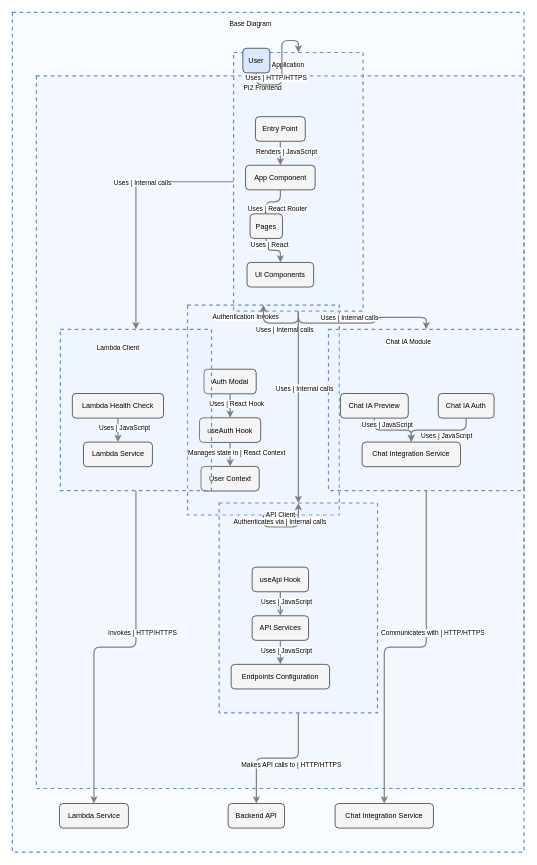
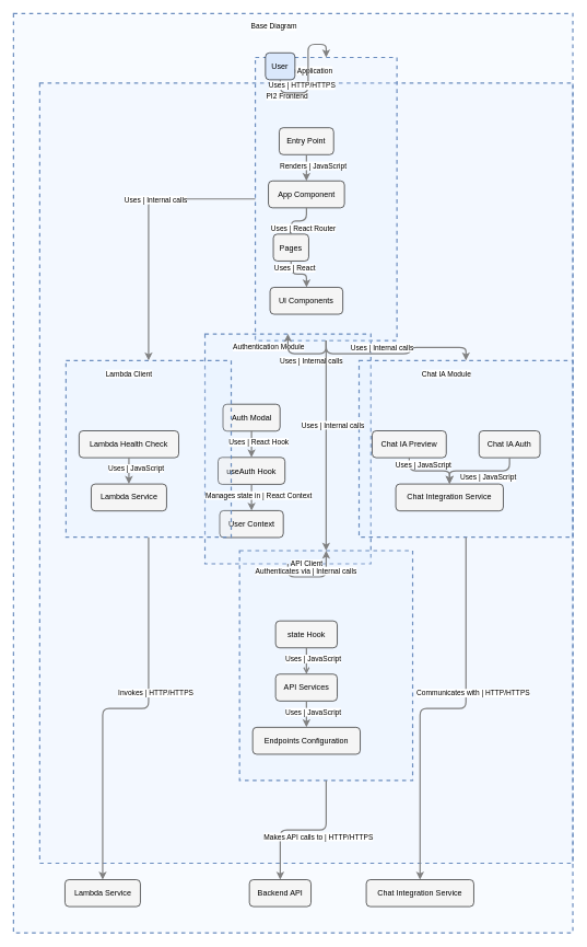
  <mxCell id="0" />
  <mxCell id="1" parent="0" />
  <mxCell id="2" value="" style="html=1;whiteSpace=wrap;container=1;fillColor=#dae8fc;strokeColor=#6c8ebf;dashed=1;fillOpacity=20;strokeWidth=2;containerType=none;recursiveResize=0;movable=1;resizable=1;autosize=0;dropTarget=0" vertex="1" parent="12"><mxGeometry x="328.75" y="-39" width="216" height="431" as="geometry" /></mxCell>
  <mxCell id="3" value="Web Application" style="edgeLabel;html=1;align=center;verticalAlign=middle;resizable=0;labelBackgroundColor=white;spacing=5" vertex="1" parent="12"><mxGeometry x="336.75" y="-31" width="140" height="24" as="geometry" /></mxCell>
  <mxCell id="4" value="" style="html=1;whiteSpace=wrap;container=1;fillColor=#dae8fc;strokeColor=#6c8ebf;dashed=1;fillOpacity=20;strokeWidth=2;containerType=none;recursiveResize=0;movable=1;resizable=1;autosize=0;dropTarget=0" vertex="1" parent="12"><mxGeometry x="252" y="382" width="253" height="350" as="geometry" /></mxCell>
- <mxCell id="5" value="Authentication Invokes" style="edgeLabel;html=1;align=center;verticalAlign=middle;resizable=0;labelBackgroundColor=white;spacing=5" vertex="1" parent="12"><mxGeometry x="260" y="390" width="177" height="24" as="geometry" /></mxCell>
+ <mxCell id="5" value="Authentication Module" style="edgeLabel;html=1;align=center;verticalAlign=middle;resizable=0;labelBackgroundColor=white;spacing=5" vertex="1" parent="12"><mxGeometry x="260" y="390" width="177" height="24" as="geometry" /></mxCell>
  <mxCell id="6" value="" style="html=1;whiteSpace=wrap;container=1;fillColor=#dae8fc;strokeColor=#6c8ebf;dashed=1;fillOpacity=20;strokeWidth=2;containerType=none;recursiveResize=0;movable=1;resizable=1;autosize=0;dropTarget=0" vertex="1" parent="12"><mxGeometry x="304.75" y="712" width="264" height="350" as="geometry" /></mxCell>
  <mxCell id="7" value="API Client" style="edgeLabel;html=1;align=center;verticalAlign=middle;resizable=0;labelBackgroundColor=white;spacing=5" vertex="1" parent="12"><mxGeometry x="312.75" y="720" width="188" height="24" as="geometry" /></mxCell>
  <mxCell id="8" value="" style="html=1;whiteSpace=wrap;container=1;fillColor=#dae8fc;strokeColor=#6c8ebf;dashed=1;fillOpacity=20;strokeWidth=2;containerType=none;recursiveResize=0;movable=1;resizable=1;autosize=0;dropTarget=0" vertex="1" parent="12"><mxGeometry x="487" y="422.5" width="326" height="269" as="geometry" /></mxCell>
  <mxCell id="9" value="Chat IA Module" style="edgeLabel;html=1;align=center;verticalAlign=middle;resizable=0;labelBackgroundColor=white;spacing=5" vertex="1" parent="12"><mxGeometry x="495" y="430.5" width="250" height="24" as="geometry" /></mxCell>
  <mxCell id="10" value="" style="html=1;whiteSpace=wrap;container=1;fillColor=#dae8fc;strokeColor=#6c8ebf;dashed=1;fillOpacity=20;strokeWidth=2;containerType=none;recursiveResize=0;movable=1;resizable=1;autosize=0;dropTarget=0" vertex="1" parent="12"><mxGeometry x="40" y="422.5" width="252" height="269" as="geometry" /></mxCell>
- <mxCell id="11" value="Lambda Client" style="edgeLabel;html=1;align=center;verticalAlign=middle;resizable=0;labelBackgroundColor=white;spacing=5" vertex="1" parent="12"><mxGeometry x="48" y="440.5" width="176" height="24" as="geometry" /></mxCell>
+ <mxCell id="11" value="Lambda Client" style="edgeLabel;html=1;align=center;verticalAlign=middle;resizable=0;labelBackgroundColor=white;spacing=5" vertex="1" parent="12"><mxGeometry x="48" y="430.5" width="176" height="24" as="geometry" /></mxCell>
  <mxCell id="12" value="" style="html=1;whiteSpace=wrap;container=1;fillColor=#dae8fc;strokeColor=#6c8ebf;dashed=1;fillOpacity=20;strokeWidth=2;containerType=none;recursiveResize=0;movable=1;resizable=1;autosize=0;dropTarget=0" vertex="1" parent="14"><mxGeometry x="40" y="106" width="813" height="1188" as="geometry" /></mxCell>
  <mxCell id="13" value="PI2 Frontend" style="edgeLabel;html=1;align=center;verticalAlign=middle;resizable=0;labelBackgroundColor=white;spacing=5" vertex="1" parent="14"><mxGeometry x="48" y="114" width="737" height="24" as="geometry" /></mxCell>
  <mxCell id="14" value="" style="html=1;whiteSpace=wrap;container=1;fillColor=#dae8fc;strokeColor=#6c8ebf;dashed=1;fillOpacity=20;strokeWidth=2;containerType=none;recursiveResize=0;movable=1;resizable=1;autosize=0;dropTarget=0" vertex="1" parent="1"><mxGeometry x="20" y="20" width="853" height="1400" as="geometry" /></mxCell>
  <mxCell id="15" value="Base Diagram" style="edgeLabel;html=1;align=center;verticalAlign=middle;resizable=0;labelBackgroundColor=white;spacing=5" vertex="1" parent="1"><mxGeometry x="28" y="28" width="777" height="24" as="geometry" /></mxCell>
  <mxCell id="16" value="User" style="rounded=1;whiteSpace=wrap;html=1;fillColor=#dae8fc;" vertex="1" parent="14"><mxGeometry x="384.25" y="60" width="45" height="41" as="geometry" /></mxCell>
  <mxCell id="17" value="Backend API" style="rounded=1;whiteSpace=wrap;html=1;fillColor=#f5f5f5" vertex="1" parent="14"><mxGeometry x="359.75" y="1319" width="94" height="41" as="geometry" /></mxCell>
  <mxCell id="18" value="Chat Integration Service" style="rounded=1;whiteSpace=wrap;html=1;fillColor=#f5f5f5" vertex="1" parent="14"><mxGeometry x="538" y="1319" width="164" height="41" as="geometry" /></mxCell>
  <mxCell id="19" value="Lambda Service" style="rounded=1;whiteSpace=wrap;html=1;fillColor=#f5f5f5" vertex="1" parent="14"><mxGeometry x="78.5" y="1319" width="115" height="41" as="geometry" /></mxCell>
  <mxCell id="20" value="App Component" style="rounded=1;whiteSpace=wrap;html=1;fillColor=#f5f5f5" vertex="1" parent="2"><mxGeometry x="20" y="188" width="116" height="41" as="geometry" /></mxCell>
  <mxCell id="21" value="Entry Point" style="rounded=1;whiteSpace=wrap;html=1;fillColor=#f5f5f5" vertex="1" parent="2"><mxGeometry x="36.5" y="107" width="83" height="41" as="geometry" /></mxCell>
  <mxCell id="22" value="Pages" style="rounded=1;whiteSpace=wrap;html=1;fillColor=#f5f5f5" vertex="1" parent="2"><mxGeometry x="27.5" y="269" width="54" height="41" as="geometry" /></mxCell>
  <mxCell id="23" value="UI Components" style="rounded=1;whiteSpace=wrap;html=1;fillColor=#f5f5f5" vertex="1" parent="2"><mxGeometry x="22.5" y="350" width="111" height="41" as="geometry" /></mxCell>
  <mxCell id="24" value="Auth Modal" style="rounded=1;whiteSpace=wrap;html=1;fillColor=#f5f5f5" vertex="1" parent="4"><mxGeometry x="27.5" y="107" width="87" height="41" as="geometry" /></mxCell>
  <mxCell id="25" value="useAuth Hook" style="rounded=1;whiteSpace=wrap;html=1;fillColor=#f5f5f5" vertex="1" parent="4"><mxGeometry x="20" y="188" width="102" height="41" as="geometry" /></mxCell>
  <mxCell id="26" value="User Context" style="rounded=1;whiteSpace=wrap;html=1;fillColor=#f5f5f5" vertex="1" parent="4"><mxGeometry x="22.5" y="269" width="97" height="41" as="geometry" /></mxCell>
  <mxCell id="27" value="API Services" style="rounded=1;whiteSpace=wrap;html=1;fillColor=#f5f5f5" vertex="1" parent="6"><mxGeometry x="55" y="188" width="94" height="41" as="geometry" /></mxCell>
  <mxCell id="28" value="Endpoints Configuration" style="rounded=1;whiteSpace=wrap;html=1;fillColor=#f5f5f5" vertex="1" parent="6"><mxGeometry x="20" y="269" width="164" height="41" as="geometry" /></mxCell>
- <mxCell id="29" value="useApi Hook" style="rounded=1;whiteSpace=wrap;html=1;fillColor=#f5f5f5" vertex="1" parent="6"><mxGeometry x="55" y="107" width="94" height="41" as="geometry" /></mxCell>
+ <mxCell id="29" value="state Hook" style="rounded=1;whiteSpace=wrap;html=1;fillColor=#f5f5f5" vertex="1" parent="6"><mxGeometry x="55" y="107" width="94" height="41" as="geometry" /></mxCell>
  <mxCell id="30" value="Chat IA Auth" style="rounded=1;whiteSpace=wrap;html=1;fillColor=#f5f5f5" vertex="1" parent="8"><mxGeometry x="183" y="107" width="93" height="41" as="geometry" /></mxCell>
  <mxCell id="31" value="Chat IA Preview" style="rounded=1;whiteSpace=wrap;html=1;fillColor=#f5f5f5" vertex="1" parent="8"><mxGeometry x="20" y="107" width="113" height="41" as="geometry" /></mxCell>
  <mxCell id="32" value="Chat Integration Service" style="rounded=1;whiteSpace=wrap;html=1;fillColor=#f5f5f5" vertex="1" parent="8"><mxGeometry x="56" y="188" width="164" height="41" as="geometry" /></mxCell>
  <mxCell id="33" value="Lambda Service" style="rounded=1;whiteSpace=wrap;html=1;fillColor=#f5f5f5" vertex="1" parent="10"><mxGeometry x="38.5" y="188" width="115" height="41" as="geometry" /></mxCell>
  <mxCell id="34" value="Lambda Health Check" style="rounded=1;whiteSpace=wrap;html=1;fillColor=#f5f5f5" vertex="1" parent="10"><mxGeometry x="20" y="107" width="152" height="41" as="geometry" /></mxCell>
  <mxCell id="35" style="edgeStyle=orthogonalEdgeStyle;rounded=1;orthogonalLoop=1;jettySize=auto;html=1;strokeColor=#808080;strokeWidth=2;jumpStyle=arc;jumpSize=10;spacing=15;labelBackgroundColor=white;labelBorderColor=none" edge="1" parent="1" source="21" target="20"><mxGeometry relative="1" as="geometry" /></mxCell>
  <mxCell id="36" value="Renders | JavaScript" style="edgeLabel;html=1;align=center;verticalAlign=middle;resizable=0;points=[];" vertex="1" connectable="0" parent="35"><mxGeometry x="-0.2" y="10" relative="1" as="geometry"><mxPoint as="offset" /></mxGeometry></mxCell>
  <mxCell id="37" style="edgeStyle=orthogonalEdgeStyle;rounded=1;orthogonalLoop=1;jettySize=auto;html=1;strokeColor=#808080;strokeWidth=2;jumpStyle=arc;jumpSize=10;spacing=15;labelBackgroundColor=white;labelBorderColor=none;endArrow=none;" edge="1" parent="1" source="20" target="22"><mxGeometry relative="1" as="geometry" /></mxCell>
  <mxCell id="38" value="Uses | React Router" style="edgeLabel;html=1;align=center;verticalAlign=middle;resizable=0;points=[];" vertex="1" connectable="0" parent="37"><mxGeometry x="-0.2" y="10" relative="1" as="geometry"><mxPoint as="offset" /></mxGeometry></mxCell>
  <mxCell id="39" style="edgeStyle=orthogonalEdgeStyle;rounded=1;orthogonalLoop=1;jettySize=auto;html=1;strokeColor=#808080;strokeWidth=2;jumpStyle=arc;jumpSize=10;spacing=15;labelBackgroundColor=white;labelBorderColor=none" edge="1" parent="1" source="22" target="23"><mxGeometry relative="1" as="geometry" /></mxCell>
  <mxCell id="40" value="Uses | React" style="edgeLabel;html=1;align=center;verticalAlign=middle;resizable=0;points=[];" vertex="1" connectable="0" parent="39"><mxGeometry x="-0.2" y="10" relative="1" as="geometry"><mxPoint as="offset" /></mxGeometry></mxCell>
  <mxCell id="41" style="edgeStyle=orthogonalEdgeStyle;rounded=1;orthogonalLoop=1;jettySize=auto;html=1;strokeColor=#808080;strokeWidth=2;jumpStyle=arc;jumpSize=10;spacing=15;labelBackgroundColor=white;labelBorderColor=none" edge="1" parent="1" source="24" target="25"><mxGeometry relative="1" as="geometry" /></mxCell>
  <mxCell id="42" value="Uses | React Hook" style="edgeLabel;html=1;align=center;verticalAlign=middle;resizable=0;points=[];" vertex="1" connectable="0" parent="41"><mxGeometry x="-0.2" y="10" relative="1" as="geometry"><mxPoint as="offset" /></mxGeometry></mxCell>
  <mxCell id="43" style="edgeStyle=orthogonalEdgeStyle;rounded=1;orthogonalLoop=1;jettySize=auto;html=1;strokeColor=#808080;strokeWidth=2;jumpStyle=arc;jumpSize=10;spacing=15;labelBackgroundColor=white;labelBorderColor=none" edge="1" parent="1" source="25" target="26"><mxGeometry relative="1" as="geometry" /></mxCell>
  <mxCell id="44" value="Manages state in | React Context" style="edgeLabel;html=1;align=center;verticalAlign=middle;resizable=0;points=[];" vertex="1" connectable="0" parent="43"><mxGeometry x="-0.2" y="10" relative="1" as="geometry"><mxPoint as="offset" /></mxGeometry></mxCell>
  <mxCell id="45" style="edgeStyle=orthogonalEdgeStyle;rounded=1;orthogonalLoop=1;jettySize=auto;html=1;strokeColor=#808080;strokeWidth=2;jumpStyle=arc;jumpSize=10;spacing=15;labelBackgroundColor=white;labelBorderColor=none" edge="1" parent="1" source="27" target="28"><mxGeometry relative="1" as="geometry" /></mxCell>
  <mxCell id="46" value="Uses | JavaScript" style="edgeLabel;html=1;align=center;verticalAlign=middle;resizable=0;points=[];" vertex="1" connectable="0" parent="45"><mxGeometry x="-0.2" y="10" relative="1" as="geometry"><mxPoint as="offset" /></mxGeometry></mxCell>
  <mxCell id="47" style="edgeStyle=orthogonalEdgeStyle;rounded=1;orthogonalLoop=1;jettySize=auto;html=1;strokeColor=#808080;strokeWidth=2;jumpStyle=arc;jumpSize=10;spacing=15;labelBackgroundColor=white;labelBorderColor=none;endArrow=open;" edge="1" parent="1" source="29" target="27"><mxGeometry relative="1" as="geometry" /></mxCell>
  <mxCell id="48" value="Uses | JavaScript" style="edgeLabel;html=1;align=center;verticalAlign=middle;resizable=0;points=[];" vertex="1" connectable="0" parent="47"><mxGeometry x="-0.2" y="10" relative="1" as="geometry"><mxPoint as="offset" /></mxGeometry></mxCell>
  <mxCell id="49" style="edgeStyle=orthogonalEdgeStyle;rounded=1;orthogonalLoop=1;jettySize=auto;html=1;strokeColor=#808080;strokeWidth=2;jumpStyle=arc;jumpSize=10;spacing=15;labelBackgroundColor=white;labelBorderColor=none" edge="1" parent="1" source="30" target="32"><mxGeometry relative="1" as="geometry" /></mxCell>
  <mxCell id="50" value="Uses | JavaScript" style="edgeLabel;html=1;align=center;verticalAlign=middle;resizable=0;points=[];" vertex="1" connectable="0" parent="49"><mxGeometry x="-0.2" y="10" relative="1" as="geometry"><mxPoint as="offset" /></mxGeometry></mxCell>
  <mxCell id="51" style="edgeStyle=orthogonalEdgeStyle;rounded=1;orthogonalLoop=1;jettySize=auto;html=1;strokeColor=#808080;strokeWidth=2;jumpStyle=arc;jumpSize=10;spacing=15;labelBackgroundColor=white;labelBorderColor=none" edge="1" parent="1" source="31" target="32"><mxGeometry relative="1" as="geometry" /></mxCell>
  <mxCell id="52" value="Uses | JavaScript" style="edgeLabel;html=1;align=center;verticalAlign=middle;resizable=0;points=[];" vertex="1" connectable="0" parent="51"><mxGeometry x="-0.2" y="10" relative="1" as="geometry"><mxPoint as="offset" /></mxGeometry></mxCell>
  <mxCell id="53" style="edgeStyle=orthogonalEdgeStyle;rounded=1;orthogonalLoop=1;jettySize=auto;html=1;strokeColor=#808080;strokeWidth=2;jumpStyle=arc;jumpSize=10;spacing=15;labelBackgroundColor=white;labelBorderColor=none" edge="1" parent="1" source="34" target="33"><mxGeometry relative="1" as="geometry" /></mxCell>
  <mxCell id="54" value="Uses | JavaScript" style="edgeLabel;html=1;align=center;verticalAlign=middle;resizable=0;points=[];" vertex="1" connectable="0" parent="53"><mxGeometry x="-0.2" y="10" relative="1" as="geometry"><mxPoint as="offset" /></mxGeometry></mxCell>
  <mxCell id="55" style="edgeStyle=orthogonalEdgeStyle;rounded=1;orthogonalLoop=1;jettySize=auto;html=1;strokeColor=#808080;strokeWidth=2;jumpStyle=arc;jumpSize=10;spacing=15;labelBackgroundColor=white;labelBorderColor=none" edge="1" parent="1" source="16" target="2"><mxGeometry relative="1" as="geometry" /></mxCell>
  <mxCell id="56" value="Uses | HTTP/HTTPS" style="edgeLabel;html=1;align=center;verticalAlign=middle;resizable=0;points=[];" vertex="1" connectable="0" parent="55"><mxGeometry x="-0.2" y="10" relative="1" as="geometry"><mxPoint as="offset" /></mxGeometry></mxCell>
  <mxCell id="57" style="edgeStyle=orthogonalEdgeStyle;rounded=1;orthogonalLoop=1;jettySize=auto;html=1;strokeColor=#808080;strokeWidth=2;jumpStyle=arc;jumpSize=10;spacing=15;labelBackgroundColor=white;labelBorderColor=none" edge="1" parent="1" source="2" target="4"><mxGeometry relative="1" as="geometry" /></mxCell>
  <mxCell id="58" value="Uses | Internal calls" style="edgeLabel;html=1;align=center;verticalAlign=middle;resizable=0;points=[];" vertex="1" connectable="0" parent="57"><mxGeometry x="-0.2" y="10" relative="1" as="geometry"><mxPoint as="offset" /></mxGeometry></mxCell>
  <mxCell id="59" style="edgeStyle=orthogonalEdgeStyle;rounded=1;orthogonalLoop=1;jettySize=auto;html=1;strokeColor=#808080;strokeWidth=2;jumpStyle=arc;jumpSize=10;spacing=15;labelBackgroundColor=white;labelBorderColor=none" edge="1" parent="1" source="2" target="6"><mxGeometry relative="1" as="geometry" /></mxCell>
  <mxCell id="60" value="Uses | Internal calls" style="edgeLabel;html=1;align=center;verticalAlign=middle;resizable=0;points=[];" vertex="1" connectable="0" parent="59"><mxGeometry x="-0.2" y="10" relative="1" as="geometry"><mxPoint as="offset" /></mxGeometry></mxCell>
  <mxCell id="61" style="edgeStyle=orthogonalEdgeStyle;rounded=1;orthogonalLoop=1;jettySize=auto;html=1;strokeColor=#808080;strokeWidth=2;jumpStyle=arc;jumpSize=10;spacing=15;labelBackgroundColor=white;labelBorderColor=none" edge="1" parent="1" source="2" target="8"><mxGeometry relative="1" as="geometry" /></mxCell>
  <mxCell id="62" value="Uses | Internal calls" style="edgeLabel;html=1;align=center;verticalAlign=middle;resizable=0;points=[];" vertex="1" connectable="0" parent="61"><mxGeometry x="-0.2" y="10" relative="1" as="geometry"><mxPoint as="offset" /></mxGeometry></mxCell>
  <mxCell id="63" style="edgeStyle=orthogonalEdgeStyle;rounded=1;orthogonalLoop=1;jettySize=auto;html=1;strokeColor=#808080;strokeWidth=2;jumpStyle=arc;jumpSize=10;spacing=15;labelBackgroundColor=white;labelBorderColor=none" edge="1" parent="1" source="2" target="10"><mxGeometry relative="1" as="geometry" /></mxCell>
  <mxCell id="64" value="Uses | Internal calls" style="edgeLabel;html=1;align=center;verticalAlign=middle;resizable=0;points=[];" vertex="1" connectable="0" parent="63"><mxGeometry x="-0.2" y="10" relative="1" as="geometry"><mxPoint as="offset" /></mxGeometry></mxCell>
  <mxCell id="65" style="edgeStyle=orthogonalEdgeStyle;rounded=1;orthogonalLoop=1;jettySize=auto;html=1;strokeColor=#808080;strokeWidth=2;jumpStyle=arc;jumpSize=10;spacing=15;labelBackgroundColor=white;labelBorderColor=none" edge="1" parent="1" source="4" target="6"><mxGeometry relative="1" as="geometry" /></mxCell>
  <mxCell id="66" value="Authenticates via | Internal calls" style="edgeLabel;html=1;align=center;verticalAlign=middle;resizable=0;points=[];" vertex="1" connectable="0" parent="65"><mxGeometry x="-0.2" y="10" relative="1" as="geometry"><mxPoint as="offset" /></mxGeometry></mxCell>
  <mxCell id="67" style="edgeStyle=orthogonalEdgeStyle;rounded=1;orthogonalLoop=1;jettySize=auto;html=1;strokeColor=#808080;strokeWidth=2;jumpStyle=arc;jumpSize=10;spacing=15;labelBackgroundColor=white;labelBorderColor=none" edge="1" parent="1" source="6" target="17"><mxGeometry relative="1" as="geometry" /></mxCell>
  <mxCell id="68" value="Makes API calls to | HTTP/HTTPS" style="edgeLabel;html=1;align=center;verticalAlign=middle;resizable=0;points=[];" vertex="1" connectable="0" parent="67"><mxGeometry x="-0.2" y="10" relative="1" as="geometry"><mxPoint as="offset" /></mxGeometry></mxCell>
  <mxCell id="69" style="edgeStyle=orthogonalEdgeStyle;rounded=1;orthogonalLoop=1;jettySize=auto;html=1;strokeColor=#808080;strokeWidth=2;jumpStyle=arc;jumpSize=10;spacing=15;labelBackgroundColor=white;labelBorderColor=none" edge="1" parent="1" source="8" target="18"><mxGeometry relative="1" as="geometry" /></mxCell>
  <mxCell id="70" value="Communicates with | HTTP/HTTPS" style="edgeLabel;html=1;align=center;verticalAlign=middle;resizable=0;points=[];" vertex="1" connectable="0" parent="69"><mxGeometry x="-0.2" y="10" relative="1" as="geometry"><mxPoint as="offset" /></mxGeometry></mxCell>
  <mxCell id="71" style="edgeStyle=orthogonalEdgeStyle;rounded=1;orthogonalLoop=1;jettySize=auto;html=1;strokeColor=#808080;strokeWidth=2;jumpStyle=arc;jumpSize=10;spacing=15;labelBackgroundColor=white;labelBorderColor=none" edge="1" parent="1" source="10" target="19"><mxGeometry relative="1" as="geometry" /></mxCell>
  <mxCell id="72" value="Invokes | HTTP/HTTPS" style="edgeLabel;html=1;align=center;verticalAlign=middle;resizable=0;points=[];" vertex="1" connectable="0" parent="71"><mxGeometry x="-0.2" y="10" relative="1" as="geometry"><mxPoint as="offset" /></mxGeometry></mxCell>
